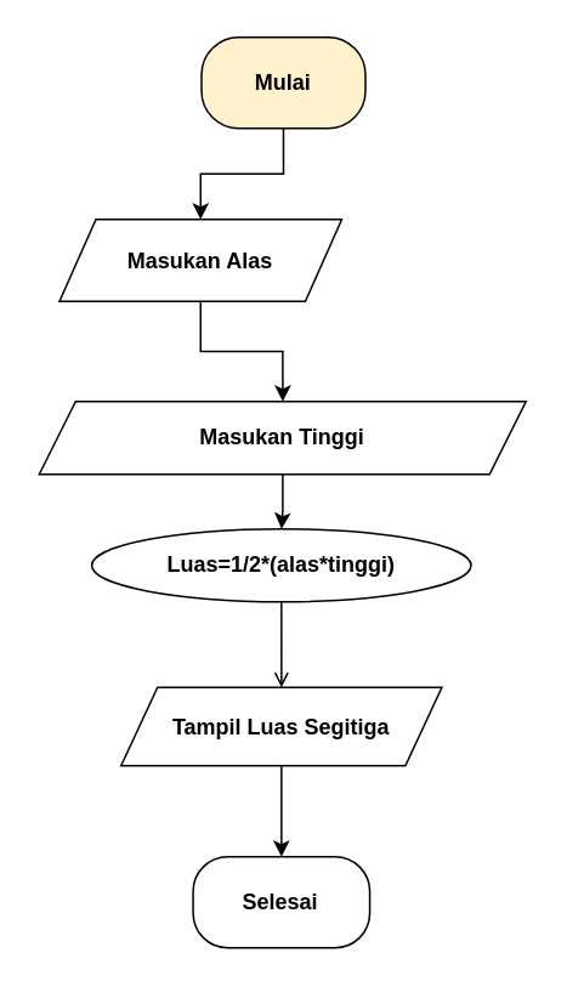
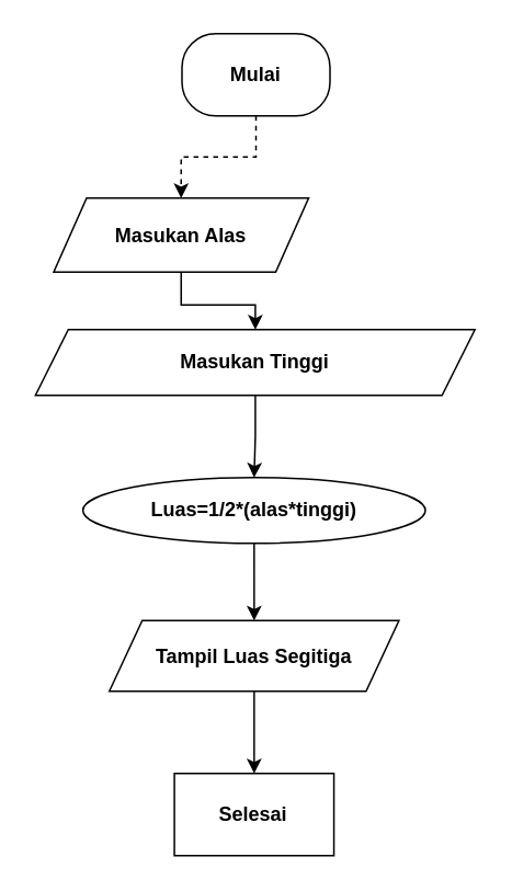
  <mxCell id="0" />
  <mxCell id="1" parent="0" />
- <mxCell id="2" value="" style="edgeStyle=orthogonalEdgeStyle;rounded=0;orthogonalLoop=1;jettySize=auto;html=1;fontStyle=1" edge="1" parent="1" source="3" target="5"><mxGeometry relative="1" as="geometry" /></mxCell>
- <mxCell id="3" value="Mulai" style="rounded=1;whiteSpace=wrap;html=1;arcSize=41;fontStyle=1;fillColor=#fff2cc;" vertex="1" parent="1"><mxGeometry x="110" y="20" width="90" height="50" as="geometry" /></mxCell>
+ <mxCell id="2" value="" style="edgeStyle=orthogonalEdgeStyle;rounded=0;orthogonalLoop=1;jettySize=auto;html=1;fontStyle=1;dashed=1;" edge="1" parent="1" source="3" target="5"><mxGeometry relative="1" as="geometry" /></mxCell>
+ <mxCell id="3" value="Mulai" style="rounded=1;whiteSpace=wrap;html=1;arcSize=41;fontStyle=1" vertex="1" parent="1"><mxGeometry x="110" y="20" width="90" height="50" as="geometry" /></mxCell>
  <mxCell id="4" style="edgeStyle=orthogonalEdgeStyle;rounded=0;orthogonalLoop=1;jettySize=auto;html=1;fontStyle=1" edge="1" parent="1" source="5" target="7"><mxGeometry relative="1" as="geometry"><mxPoint x="155" y="210" as="targetPoint" /></mxGeometry></mxCell>
  <mxCell id="5" value="Masukan Alas" style="shape=parallelogram;perimeter=parallelogramPerimeter;whiteSpace=wrap;html=1;fixedSize=1;rounded=1;arcSize=0;fontStyle=1" vertex="1" parent="1"><mxGeometry x="32" y="120" width="155" height="45" as="geometry" /></mxCell>
  <mxCell id="6" value="" style="edgeStyle=orthogonalEdgeStyle;rounded=0;orthogonalLoop=1;jettySize=auto;html=1;fontStyle=1" edge="1" parent="1" source="7" target="9"><mxGeometry relative="1" as="geometry" /></mxCell>
- <mxCell id="7" value="Masukan Tinggi" style="shape=parallelogram;perimeter=parallelogramPerimeter;whiteSpace=wrap;html=1;fixedSize=1;fontStyle=1" vertex="1" parent="1"><mxGeometry x="20.88" y="220" width="267.25" height="40" as="geometry" /></mxCell>
- <mxCell id="8" value="" style="edgeStyle=orthogonalEdgeStyle;rounded=0;orthogonalLoop=1;jettySize=auto;html=1;fontStyle=1;endArrow=open;" edge="1" parent="1" source="9" target="11"><mxGeometry relative="1" as="geometry" /></mxCell>
+ <mxCell id="7" value="Masukan Tinggi" style="shape=parallelogram;perimeter=parallelogramPerimeter;whiteSpace=wrap;html=1;fixedSize=1;fontStyle=1" vertex="1" parent="1"><mxGeometry x="20.88" y="200" width="267.25" height="40" as="geometry" /></mxCell>
+ <mxCell id="8" value="" style="edgeStyle=orthogonalEdgeStyle;rounded=0;orthogonalLoop=1;jettySize=auto;html=1;fontStyle=1" edge="1" parent="1" source="9" target="11"><mxGeometry relative="1" as="geometry" /></mxCell>
  <mxCell id="9" value="Luas=1/2*(alas*tinggi)" style="ellipse;whiteSpace=wrap;html=1;fontStyle=1;" vertex="1" parent="1"><mxGeometry x="49.76" y="290" width="208.24" height="40" as="geometry" /></mxCell>
  <mxCell id="10" value="" style="edgeStyle=orthogonalEdgeStyle;rounded=0;orthogonalLoop=1;jettySize=auto;html=1;fontStyle=1" edge="1" parent="1" source="11" target="12"><mxGeometry relative="1" as="geometry" /></mxCell>
  <mxCell id="11" value="Tampil Luas Segitiga" style="shape=parallelogram;perimeter=parallelogramPerimeter;whiteSpace=wrap;html=1;fixedSize=1;fontStyle=1" vertex="1" parent="1"><mxGeometry x="65.82" y="377" width="176.12" height="43" as="geometry" /></mxCell>
- <mxCell id="12" value="Selesai" style="rounded=1;whiteSpace=wrap;html=1;arcSize=38;fontStyle=1" vertex="1" parent="1"><mxGeometry x="105.38" y="470" width="97" height="50" as="geometry" /></mxCell>
+ <mxCell id="12" value="Selesai" style="whiteSpace=wrap;html=1;arcSize=38;fontStyle=1;rounded=0;" vertex="1" parent="1"><mxGeometry x="105.38" y="470" width="97" height="50" as="geometry" /></mxCell>
